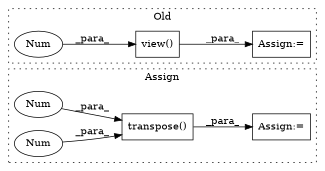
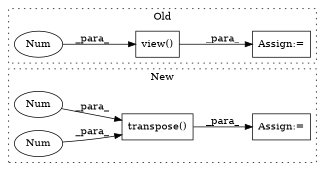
  digraph {
    rankdir=LR
    node [a=76 l=1 shape=box]
    n1 [a=75 l="12,1" label="transpose()" s="2305,2321"]
    n2 [label=Num s=2320 shape=ellipse]
    n3 [label=Num s=2317 shape=ellipse]
    n4 [a=68 l=3 label="Assign:=" s=2293]
    n5 [a=75 l="14,1" label="view()" s="1731,1750"]
    n6 [a=68 l=3 label="Assign:=" s=1930]
    n7 [label=Num s=1745 shape=ellipse]
    subgraph cluster_1 {
-     label=Assign
+     label=New
      style=dotted
      n1
      n2
      n3
      n4
    }
    subgraph cluster_2 {
      label=Old
      style=dotted
      n5
      n6
      n7
    }
    n1 -> n4 [label=_para_]
    n2 -> n1 [label=_para_]
    n3 -> n1 [label=_para_]
    n5 -> n6 [label=_para_]
    n7 -> n5 [label=_para_]
  }
